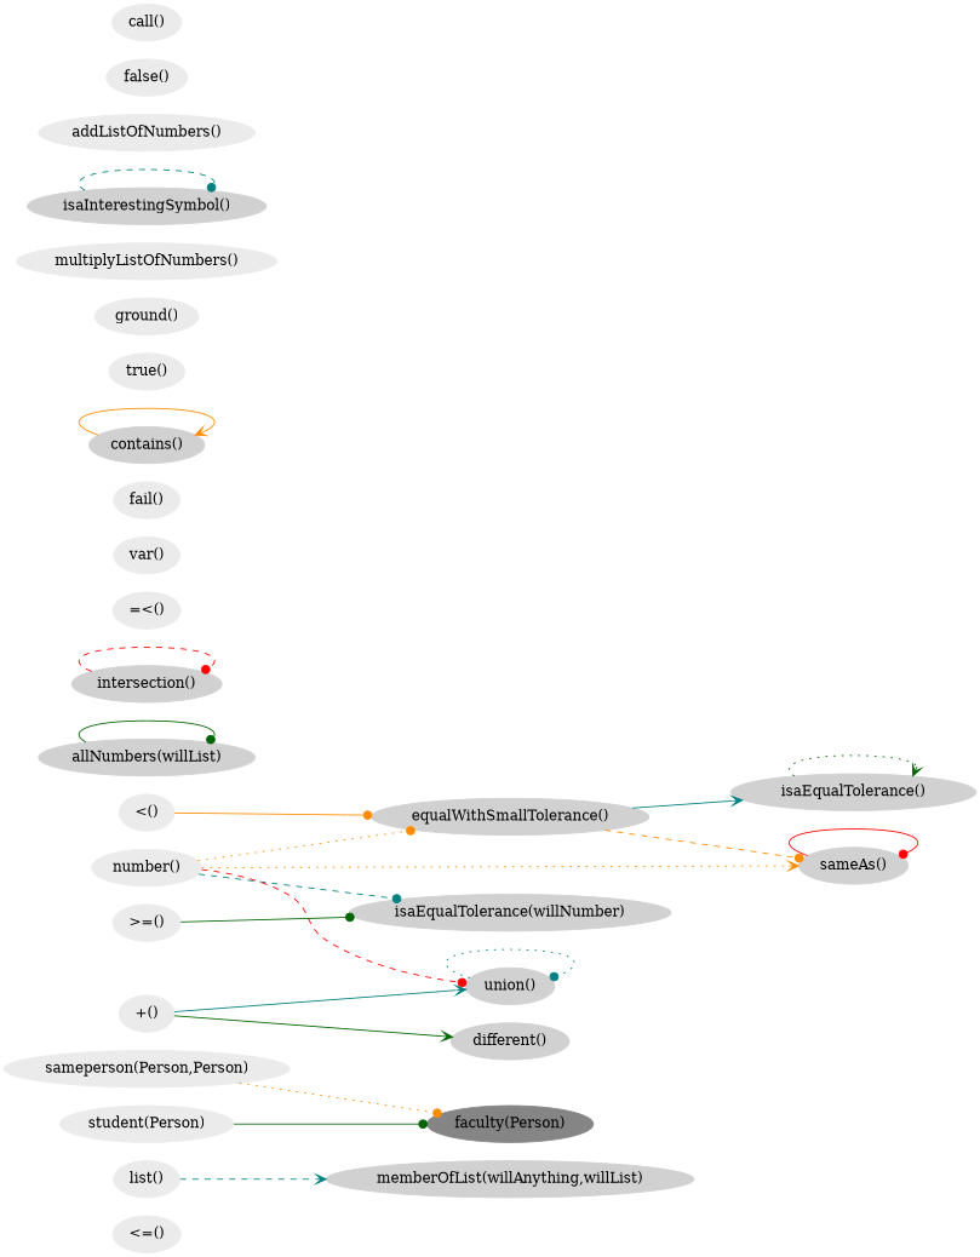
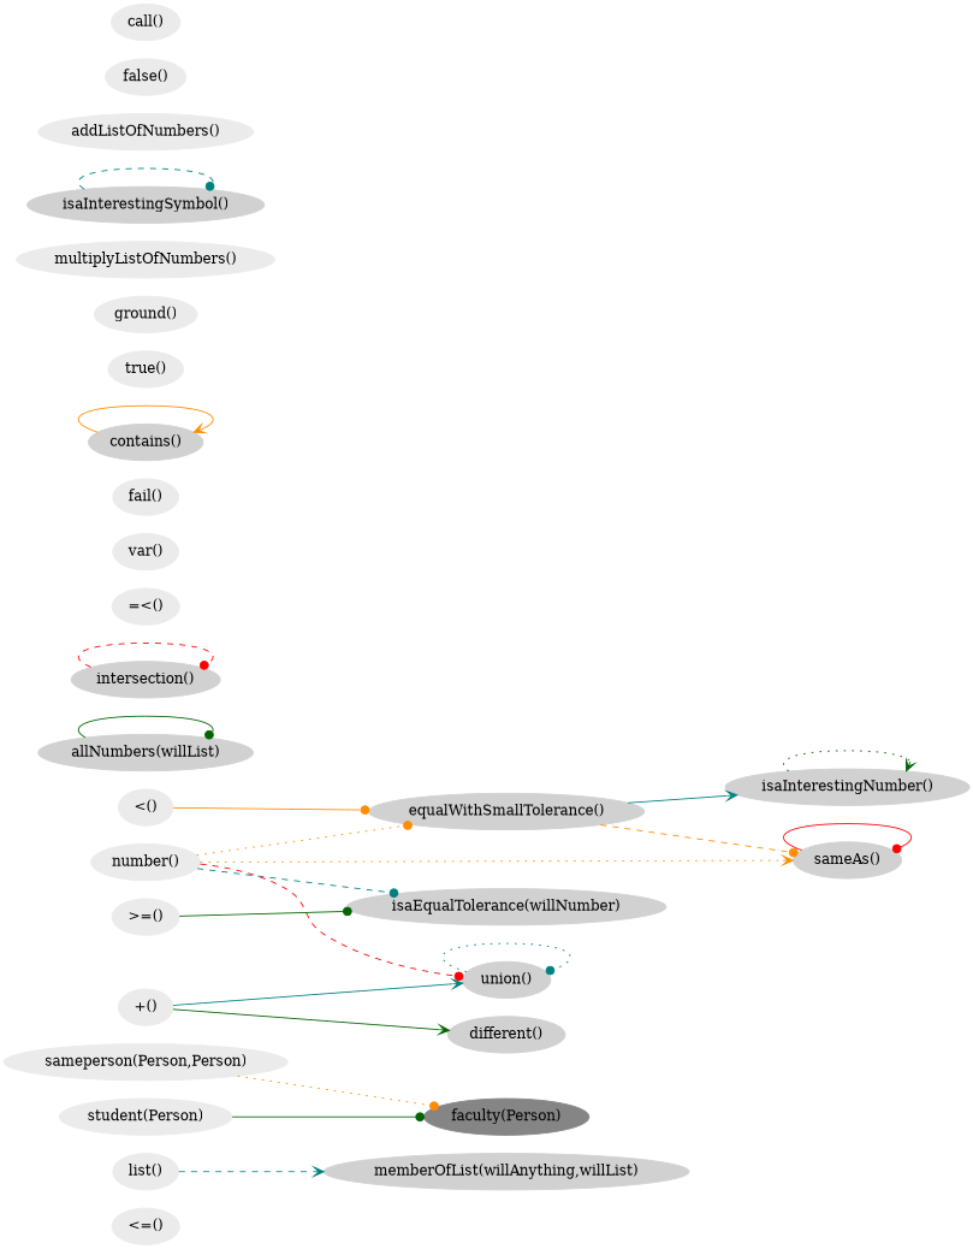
  digraph {
    rankdir=LR
    node [color=gray92 style=filled]
    edge [arrowhead=dot color=teal style=solid]
    n1 [label="<=()"]
    n2 [color=gray82 label="memberOfList(willAnything,willList)"]
    n3 [label="list()"]
    n4 [color=gray52 label="faculty(Person)"]
    n5 [label="sameperson(Person,Person)"]
    n6 [label="student(Person)"]
    n7 [label="number()"]
    n8 [color=gray82 label="equalWithSmallTolerance()"]
    n9 [color=gray82 label="isaEqualTolerance(willNumber)"]
    n10 [color=gray82 label="sameAs()"]
    n11 [color=gray82 label="union()"]
-   n12 [color=gray82 label="isaEqualTolerance()"]
+   n12 [color=gray82 label="isaInterestingNumber()"]
    n13 [color=gray82 label="allNumbers(willList)"]
    n14 [color=gray82 label="intersection()"]
    n15 [color=gray82 label="different()"]
    n16 [label="\+()"]
    n17 [label="=<()"]
    n18 [label="var()"]
    n19 [label="<()"]
    n20 [label="fail()"]
    n21 [color=gray82 label="contains()"]
    n22 [label="true()"]
    n23 [label="ground()"]
    n24 [label="multiplyListOfNumbers()"]
    n25 [label=">=()"]
    n26 [color=gray82 label="isaInterestingSymbol()"]
    n27 [label="addListOfNumbers()"]
    n28 [label="false()"]
    n29 [label="call()"]
    n3 -> n2 [arrowhead=vee style=dashed]
    n5 -> n4 [color=darkorange style=dotted]
    n6 -> n4 [color=darkgreen]
    n7 -> n8 [color=darkorange style=dotted]
    n7 -> n9 [style=dashed]
    n7 -> n10 [arrowhead=vee color=darkorange style=dotted]
    n7 -> n11 [color=red style=dashed]
    n8 -> n10 [color=darkorange style=dashed]
    n8 -> n12 [arrowhead=vee]
    n10 -> n10 [color=red]
    n11 -> n11 [style=dotted]
    n12 -> n12 [arrowhead=vee color=darkgreen style=dotted]
    n13 -> n13 [color=darkgreen]
    n14 -> n14 [color=red style=dashed]
    n16 -> n11 [arrowhead=vee]
    n16 -> n15 [arrowhead=vee color=darkgreen]
    n19 -> n8 [color=darkorange]
    n21 -> n21 [arrowhead=vee color=darkorange]
    n25 -> n9 [color=darkgreen]
    n26 -> n26 [style=dashed]
  }
